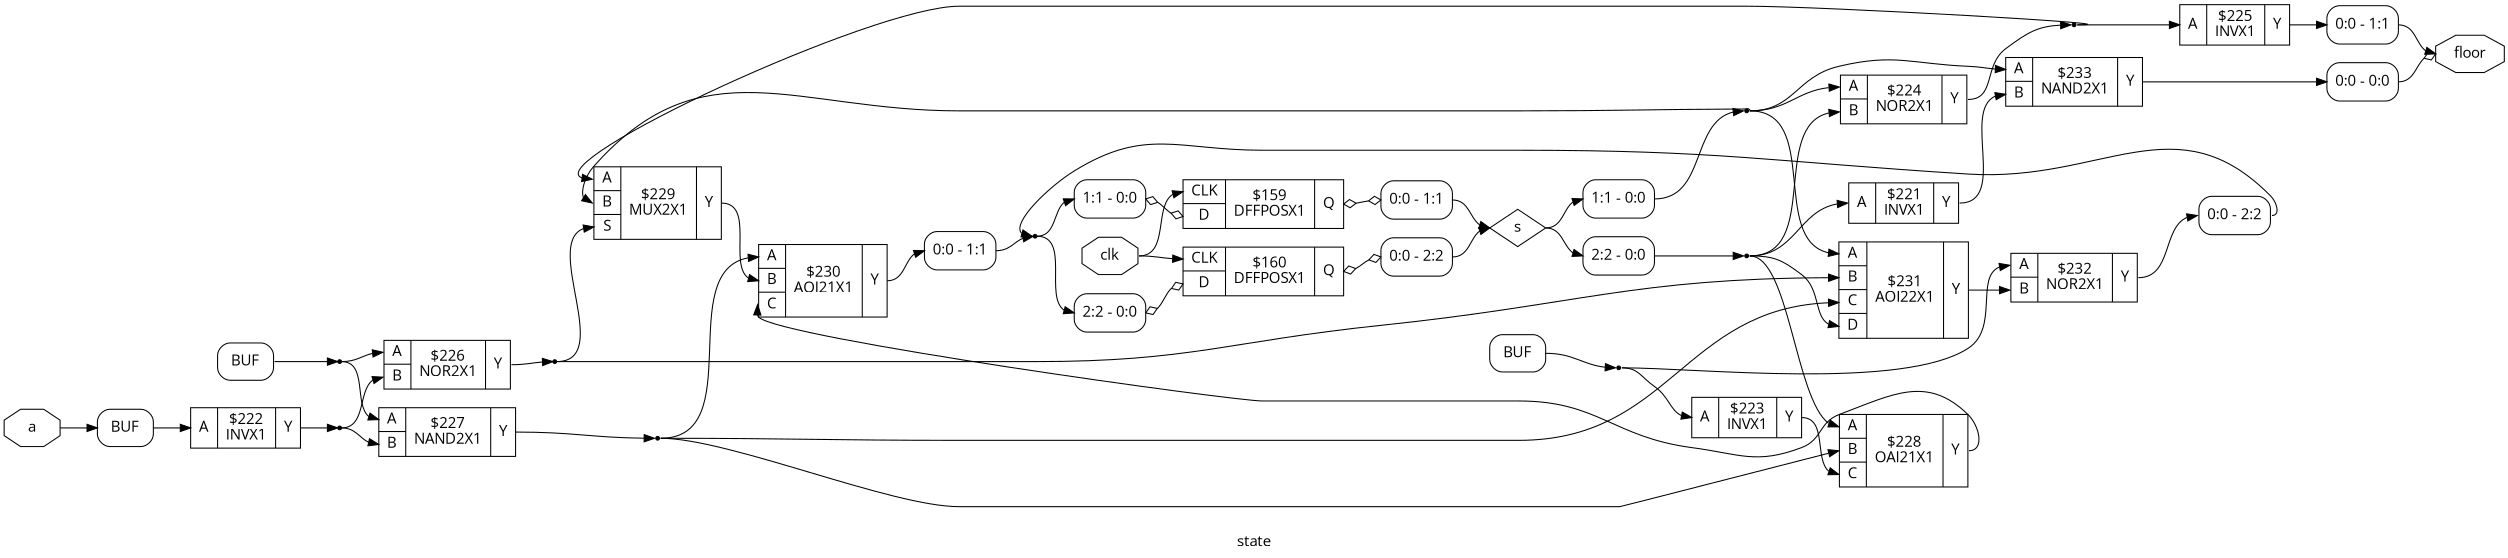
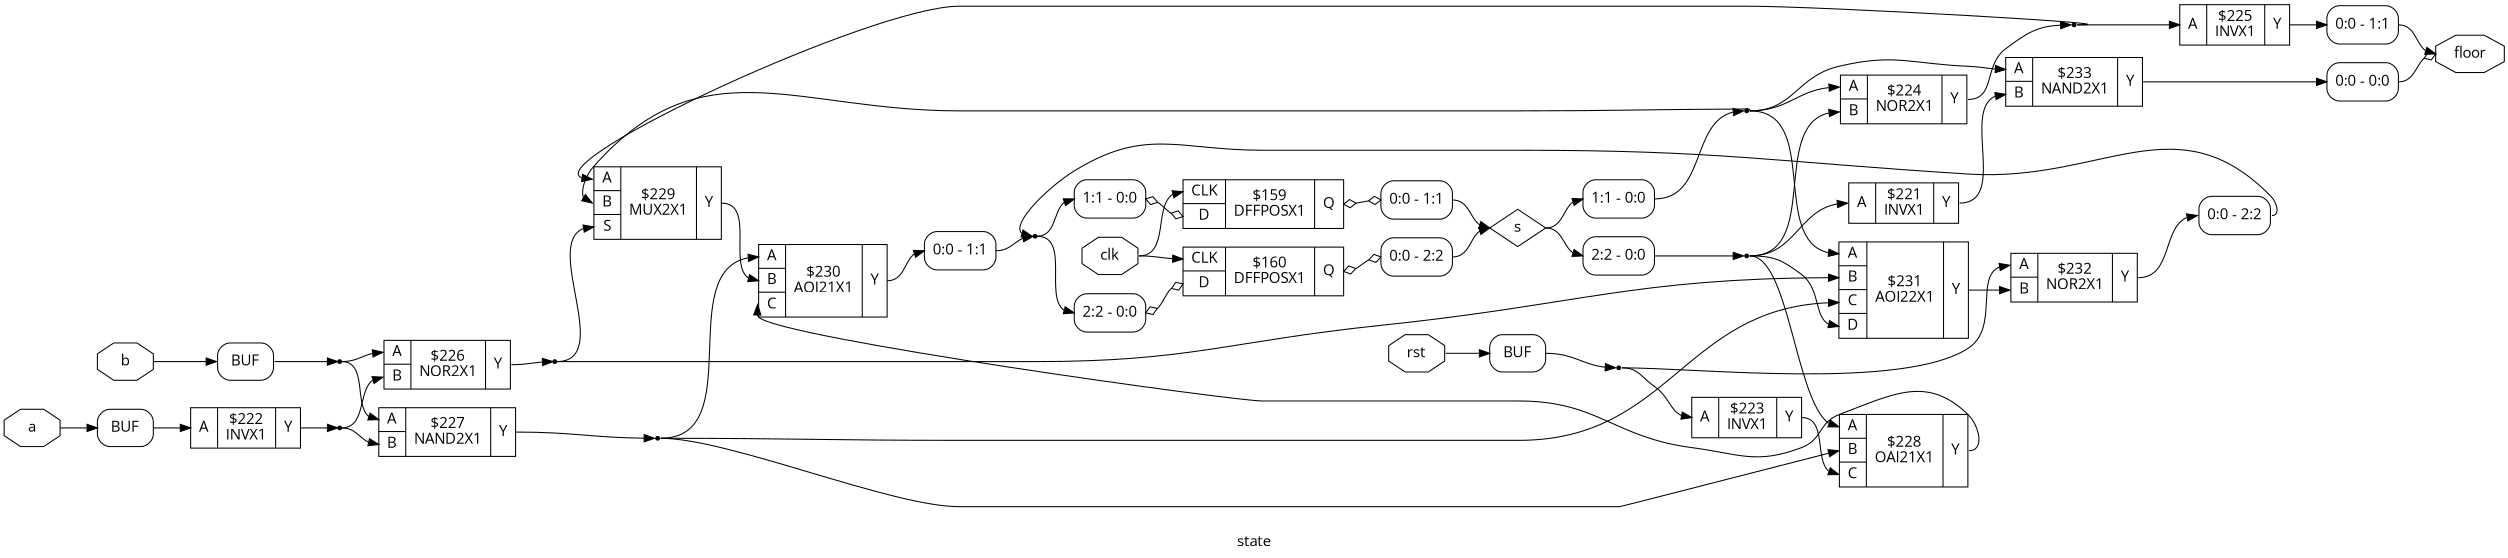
  digraph {
    fontname="Open Sans"
    label=state
    rankdir=LR
    remincross=true
    node [fontname="Open Sans" shape=record]
    edge [color=black fontname="Open Sans" headport=w tailport=e]
    n28 [color=black fontcolor=black label=a shape=octagon]
    x8 [label=BUF shape=box style=rounded]
    c37 [label="{{<p34> A}|$222\nINVX1|{<p35> Y}}"]
+   n29 [color=black fontcolor=black label=b shape=octagon]
    x7 [label=BUF shape=box style=rounded]
    n13 [shape=point]
    n30 [color=black fontcolor=black label=clk shape=octagon]
    c55 [label="{{<p53> CLK|<p49> D}|$159\nDFFPOSX1|{<p54> Q}}"]
    c56 [label="{{<p53> CLK|<p49> D}|$160\nDFFPOSX1|{<p54> Q}}"]
    x1 [label="<s0> 0:0 - 1:1 " style=rounded]
    x3 [label="<s0> 0:0 - 2:2 " style=rounded]
    n31 [color=black fontcolor=black label=floor shape=octagon]
+   n32 [color=black fontcolor=black label=rst shape=octagon]
    x9 [label=BUF shape=box style=rounded]
    n25 [shape=point]
    n33 [color=black fontcolor=black label=s shape=diamond]
    x4 [label="<s0> 1:1 - 0:0 " style=rounded]
    x5 [label="<s0> 2:2 - 0:0 " style=rounded]
    n26 [shape=point]
    n27 [shape=point]
    c36 [label="{{<p34> A}|$221\nINVX1|{<p35> Y}}"]
    c52 [label="{{<p34> A|<p39> B}|$233\nNAND2X1|{<p35> Y}}"]
    x12 [label="<s0> 0:0 - 0:0 " style=rounded]
    n17 [shape=point]
    c42 [label="{{<p34> A|<p39> B}|$226\nNOR2X1|{<p35> Y}}"]
    c43 [label="{{<p34> A|<p39> B}|$227\nNAND2X1|{<p35> Y}}"]
    c38 [label="{{<p34> A}|$223\nINVX1|{<p35> Y}}"]
    c45 [label="{{<p34> A|<p39> B|<p44> C}|$228\nOAI21X1|{<p35> Y}}"]
    c48 [label="{{<p34> A|<p39> B|<p44> C}|$230\nAOI21X1|{<p35> Y}}"]
    c40 [label="{{<p34> A|<p39> B}|$224\nNOR2X1|{<p35> Y}}"]
    n19 [shape=point]
    c41 [label="{{<p34> A}|$225\nINVX1|{<p35> Y}}"]
    c47 [label="{{<p34> A|<p39> B|<p46> S}|$229\nMUX2X1|{<p35> Y}}"]
    x6 [label="<s0> 0:0 - 1:1 " style=rounded]
    n20 [shape=point]
    c50 [label="{{<p34> A|<p39> B|<p44> C|<p49> D}|$231\nAOI22X1|{<p35> Y}}"]
    n21 [shape=point]
    x10 [label="<s0> 0:0 - 1:1 " style=rounded]
    n2 [shape=point]
    c51 [label="{{<p34> A|<p39> B}|$232\nNOR2X1|{<p35> Y}}"]
    x11 [label="<s0> 0:0 - 2:2 " style=rounded]
    x0 [label="<s0> 1:1 - 0:0 " style=rounded]
    x2 [label="<s0> 2:2 - 0:0 " style=rounded]
    n28 -> x8 [headport="w:w"]
    x8 -> c37 [headport="p34:w" tailport="e:e"]
    c37 -> n17 [tailport="p35:e"]
+   n29 -> x7 [headport="w:w"]
    x7 -> n13 [tailport="e:e"]
    n13 -> c42 [headport="p34:w"]
    n13 -> c43 [headport="p34:w"]
    n30 -> c55 [headport="p53:w"]
    n30 -> c56 [headport="p53:w"]
    c55 -> x1 [arrowhead=odiamond arrowtail=odiamond dir=both tailport="p54:e"]
    c56 -> x3 [arrowhead=odiamond arrowtail=odiamond dir=both tailport="p54:e"]
    x1 -> n33 [tailport="s0:e"]
    x3 -> n33 [tailport="s0:e"]
+   n32 -> x9 [headport="w:w"]
    x9 -> n25 [tailport="e:e"]
    n25 -> c38 [headport="p34:w"]
    n25 -> c51 [headport="p34:w"]
    n33 -> x4 [headport="s0:w"]
    n33 -> x5 [headport="s0:w"]
    x4 -> n26
    x5 -> n27
    n26 -> c52 [headport="p34:w"]
    n26 -> c40 [headport="p34:w"]
    n26 -> c47 [headport="p39:w"]
    n26 -> c50 [headport="p34:w"]
    n27 -> c36 [headport="p34:w"]
    n27 -> c45 [headport="p34:w"]
    n27 -> c40 [headport="p39:w"]
    n27 -> c50 [headport="p49:w"]
    c36 -> c52 [headport="p39:w" tailport="p35:e"]
    c52 -> x12 [tailport="p35:e"]
    x12 -> n31 [arrowhead=odiamond tailport="s0:e"]
    n17 -> c42 [headport="p39:w"]
    n17 -> c43 [headport="p39:w"]
    c42 -> n20 [tailport="p35:e"]
    c43 -> n21 [tailport="p35:e"]
    c38 -> c45 [headport="p44:w" tailport="p35:e"]
    c45 -> c48 [headport="p44:w" tailport="p35:e"]
    c48 -> x10 [tailport="p35:e"]
    c40 -> n19 [tailport="p35:e"]
    n19 -> c41 [headport="p34:w"]
    n19 -> c47 [headport="p34:w"]
    c41 -> x6 [tailport="p35:e"]
    c47 -> c48 [headport="p39:w" tailport="p35:e"]
    x6 -> n31 [tailport="s0:e"]
    n20 -> c47 [headport="p46:w"]
    n20 -> c50 [headport="p39:w"]
    c50 -> c51 [headport="p39:w" tailport="p35:e"]
    n21 -> c45 [headport="p39:w"]
    n21 -> c48 [headport="p34:w"]
    n21 -> c50 [headport="p44:w"]
    x10 -> n2 [tailport="s0:e"]
    n2 -> x0 [headport="s0:w"]
    n2 -> x2 [headport="s0:w"]
    c51 -> x11 [tailport="p35:e"]
    x11 -> n2 [tailport="s0:e"]
    x0 -> c55 [arrowhead=odiamond arrowtail=odiamond dir=both headport="p49:w"]
    x2 -> c56 [arrowhead=odiamond arrowtail=odiamond dir=both headport="p49:w"]
  }
